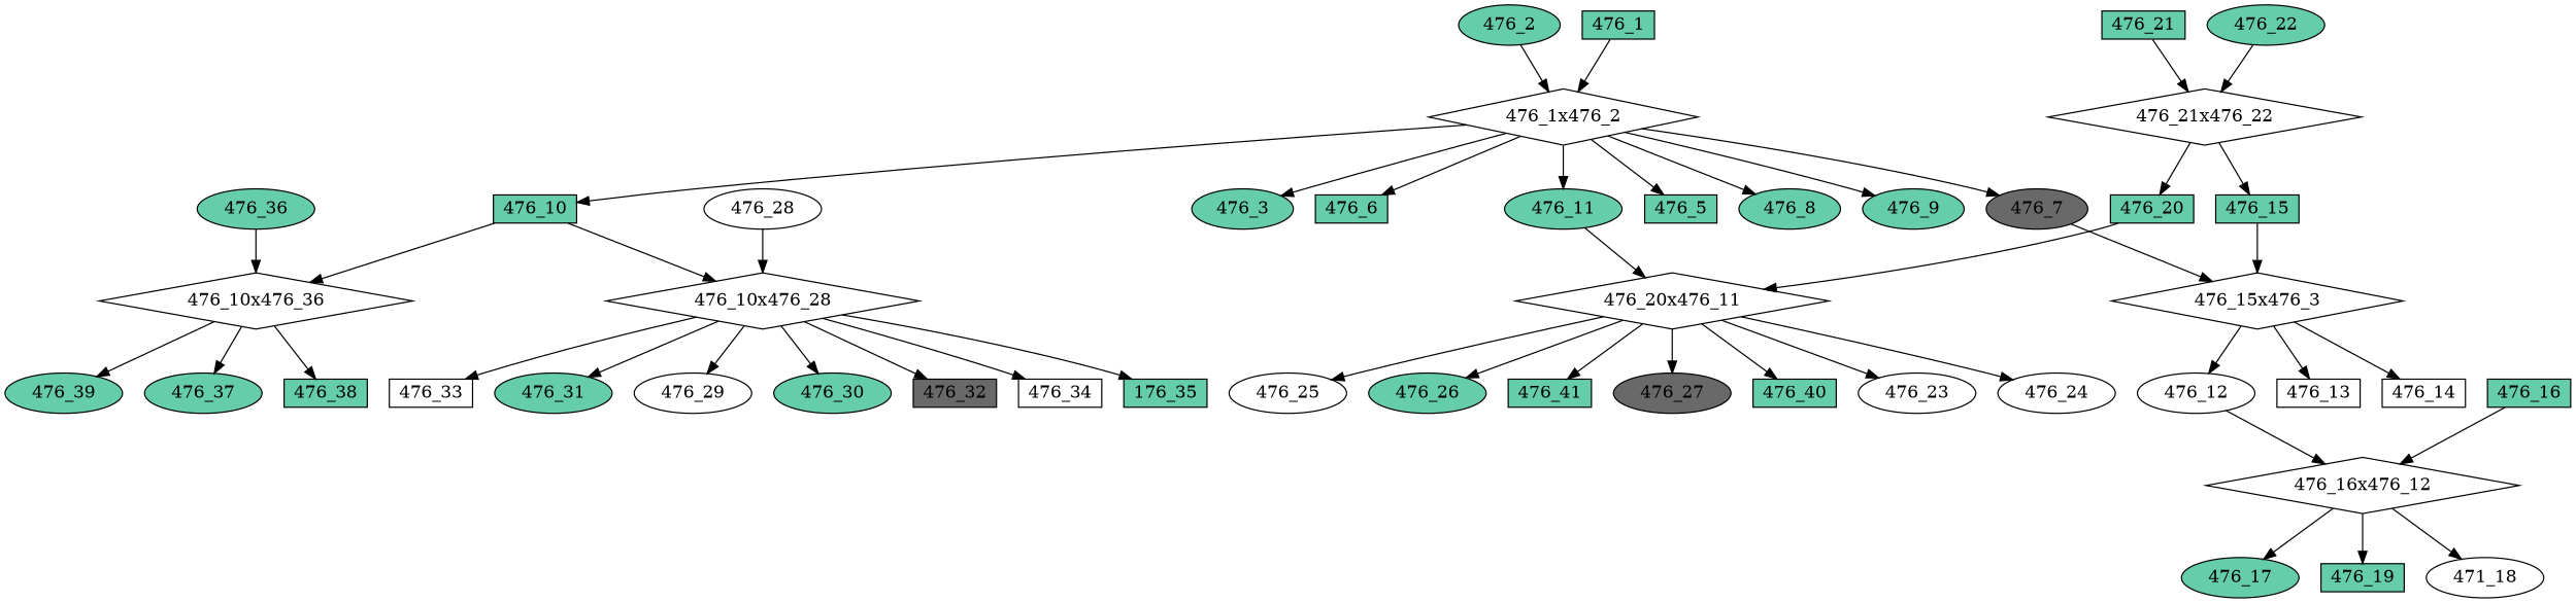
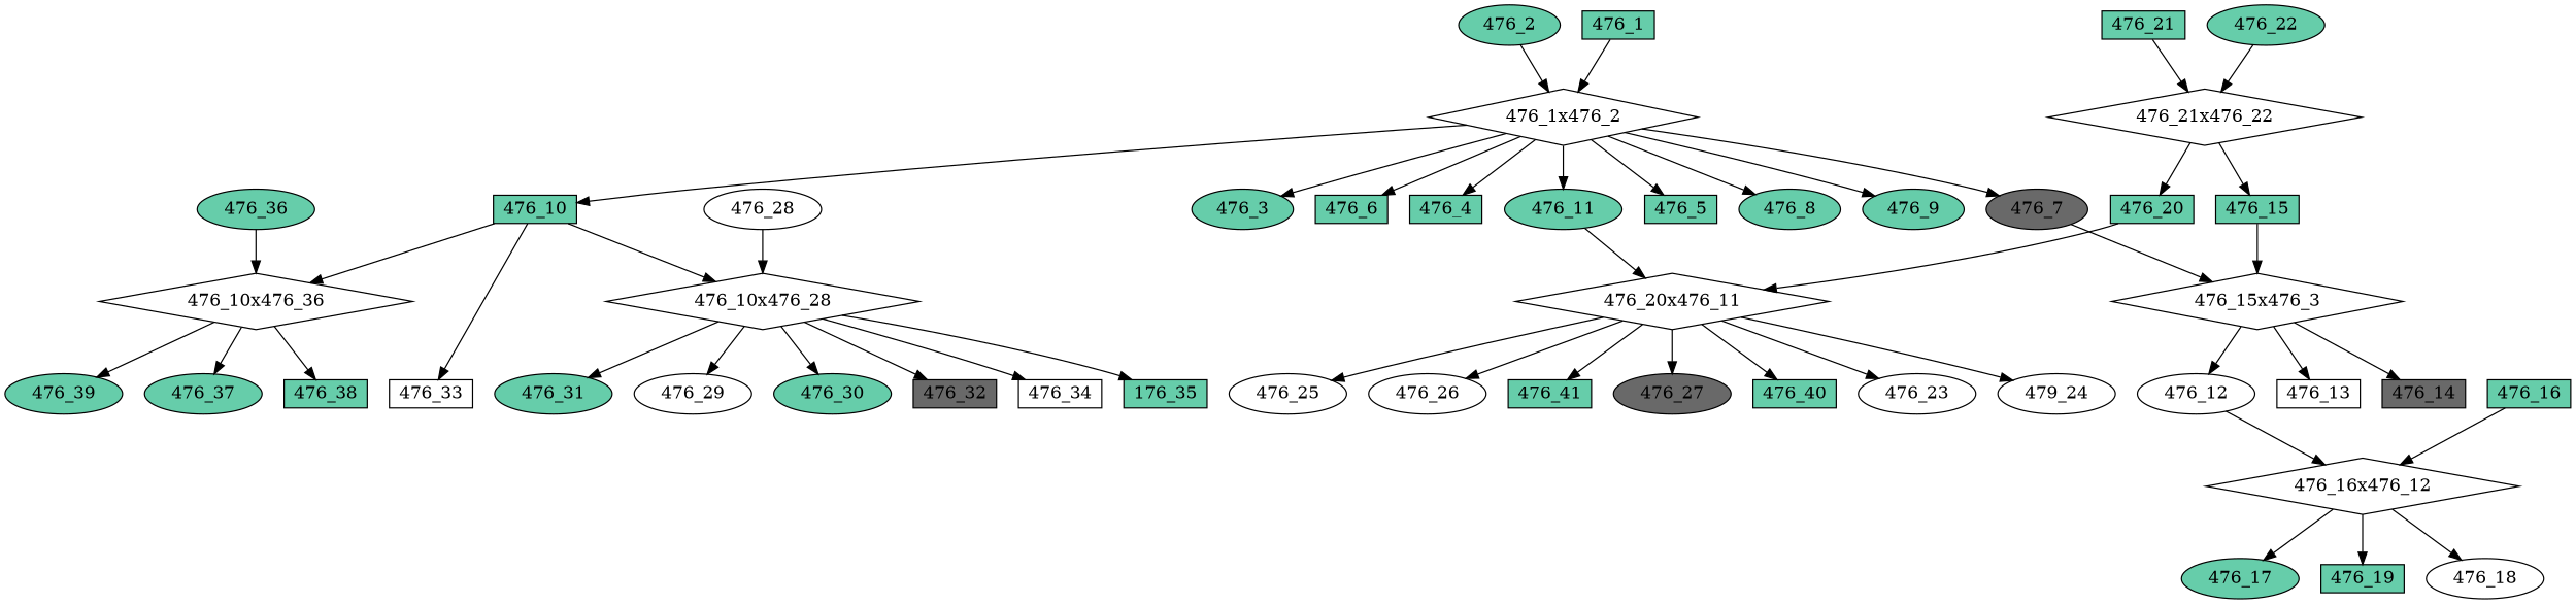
  digraph {
    node [fillcolor=aquamarine3 fontcolor=black regular=0 shape=ellipse style=filled]
-   "476_26" [height=0.3 width=0.5]
+   "476_26" [fillcolor=white height=0.3 width=0.5]
    "476_20x476_11" [height=.1 shape=diamond width=.1 fillcolor="" fontcolor="" regular="" style=""]
    "476_41" [height=0.3 shape=box width=0.5]
    "476_27" [fillcolor=dimgrey height=0.3 width=0.5]
    "476_40" [height=0.3 shape=box width=0.5]
    "476_23" [fillcolor=white height=0.3 width=0.5]
-   "476_24" [fillcolor=white height=0.3 width=0.5]
+   "476_24" [fillcolor=white height=0.3 width=0.5 label="479_24"]
    "476_25" [fillcolor=white height=0.3 width=0.5]
    "476_36" [height=0.3 width=0.5]
    "476_10x476_36" [height=.1 shape=diamond width=.1 fillcolor="" fontcolor="" regular="" style=""]
    "476_37" [height=0.3 width=0.5]
    "476_38" [height=0.3 shape=box width=0.5]
    "476_39" [height=0.3 width=0.5]
    "476_8" [height=0.3 width=0.5]
    "476_1x476_2" [height=.1 shape=diamond width=.1 fillcolor="" fontcolor="" regular="" style=""]
    "476_7" [fillcolor=dimgrey height=0.3 width=0.5]
    "476_9" [height=0.3 width=0.5]
    "476_10" [height=0.3 shape=box width=0.5]
    "476_3" [height=0.3 width=0.5]
    "476_6" [height=0.3 shape=box width=0.5]
+   "476_4" [height=0.3 shape=box width=0.5]
    "476_11" [height=0.3 width=0.5]
    "476_5" [height=0.3 shape=box width=0.5]
    n24 [height=.1 label="476_15x476_3" shape=diamond width=.1 fillcolor="" fontcolor="" regular="" style=""]
    "476_10x476_28" [height=.1 shape=diamond width=.1 fillcolor="" fontcolor="" regular="" style=""]
    "476_28" [fillcolor=white height=0.3 width=0.5]
    "476_29" [fillcolor=white height=0.3 width=0.5]
    "476_30" [height=0.3 width=0.5]
    "476_32" [fillcolor=dimgrey height=0.3 shape=box width=0.5]
    "476_33" [fillcolor=white height=0.3 shape=box width=0.5]
    "476_34" [fillcolor=white height=0.3 shape=box width=0.5]
    n32 [height=0.3 label="176_35" shape=box width=0.5]
    "476_31" [height=0.3 width=0.5]
    "476_13" [fillcolor=white height=0.3 shape=box width=0.5]
-   "476_14" [fillcolor=white height=0.3 shape=box width=0.5]
+   "476_14" [fillcolor=dimgrey height=0.3 shape=box width=0.5]
    "476_12" [fillcolor=white height=0.3 width=0.5]
    "476_16x476_12" [height=.1 shape=diamond width=.1 fillcolor="" fontcolor="" regular="" style=""]
    "476_16" [height=0.3 shape=box width=0.5]
    "476_17" [height=0.3 width=0.5]
    "476_19" [height=0.3 shape=box width=0.5]
-   "476_18" [fillcolor=white height=0.3 width=0.5 label="471_18"]
+   "476_18" [fillcolor=white height=0.3 width=0.5]
    "476_20" [height=0.3 shape=box width=0.5]
    "476_21x476_22" [height=.1 shape=diamond width=.1 fillcolor="" fontcolor="" regular="" style=""]
    "476_15" [height=0.3 shape=box width=0.5]
    "476_21" [height=0.3 shape=box width=0.5]
    "476_2" [height=0.3 width=0.5]
    "476_22" [height=0.3 width=0.5]
    "476_1" [height=0.3 shape=box width=0.5]
    "476_20x476_11" -> "476_26"
    "476_20x476_11" -> "476_41"
    "476_20x476_11" -> "476_27"
    "476_20x476_11" -> "476_40"
    "476_20x476_11" -> "476_23"
    "476_20x476_11" -> "476_24"
    "476_20x476_11" -> "476_25"
    "476_36" -> "476_10x476_36"
    "476_10x476_36" -> "476_37"
    "476_10x476_36" -> "476_38"
    "476_10x476_36" -> "476_39"
    "476_1x476_2" -> "476_8"
    "476_1x476_2" -> "476_7"
    "476_1x476_2" -> "476_9"
    "476_1x476_2" -> "476_10"
    "476_1x476_2" -> "476_3"
    "476_1x476_2" -> "476_6"
+   "476_1x476_2" -> "476_4"
    "476_1x476_2" -> "476_11"
    "476_1x476_2" -> "476_5"
    "476_7" -> n24
    "476_10" -> "476_10x476_36"
    "476_10" -> "476_10x476_28"
    "476_11" -> "476_20x476_11"
    n24 -> "476_13"
    n24 -> "476_14"
    n24 -> "476_12"
    "476_10x476_28" -> "476_29"
    "476_10x476_28" -> "476_30"
    "476_10x476_28" -> "476_32"
-   "476_10x476_28" -> "476_33"
+   "476_10" -> "476_33"
    "476_10x476_28" -> "476_34"
    "476_10x476_28" -> n32
    "476_10x476_28" -> "476_31"
    "476_28" -> "476_10x476_28"
    "476_12" -> "476_16x476_12"
    "476_16x476_12" -> "476_17"
    "476_16x476_12" -> "476_19"
    "476_16x476_12" -> "476_18"
    "476_16" -> "476_16x476_12"
    "476_20" -> "476_20x476_11"
    "476_21x476_22" -> "476_20"
    "476_21x476_22" -> "476_15"
    "476_15" -> n24
    "476_21" -> "476_21x476_22"
    "476_2" -> "476_1x476_2"
    "476_22" -> "476_21x476_22"
    "476_1" -> "476_1x476_2"
  }
